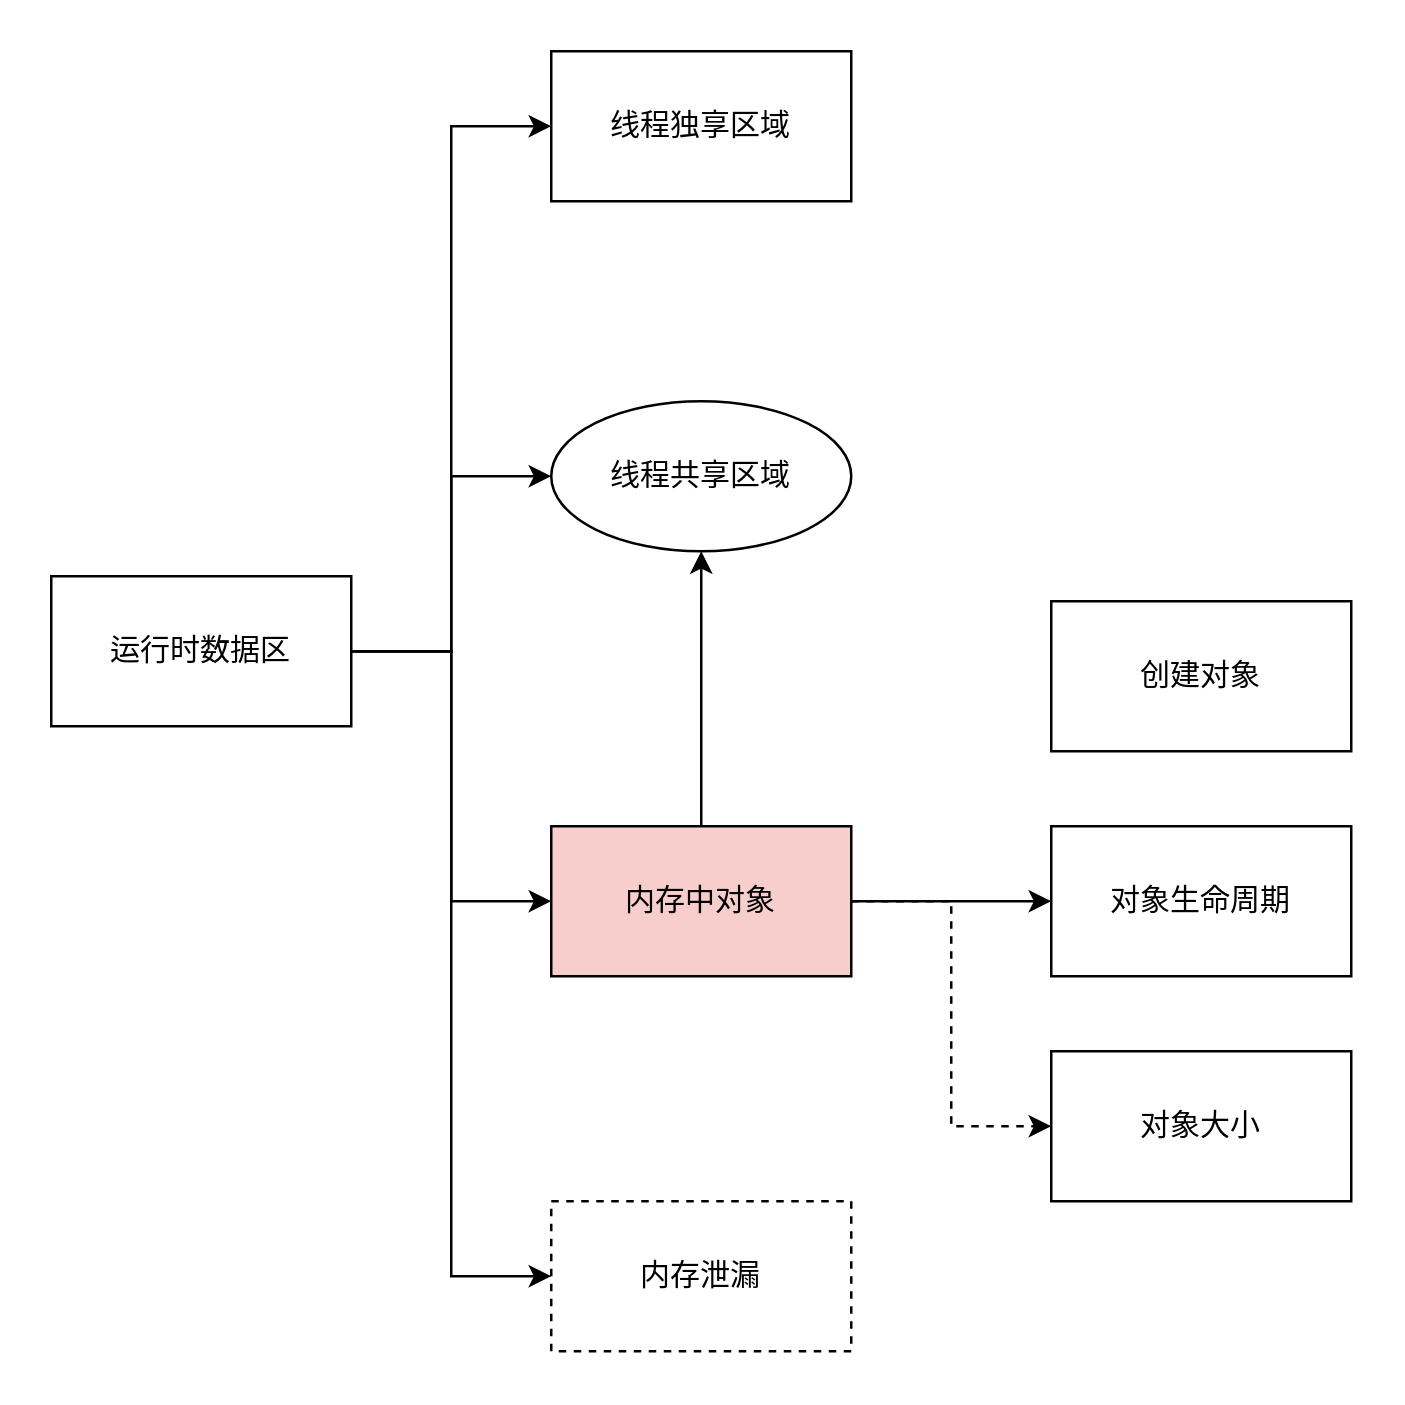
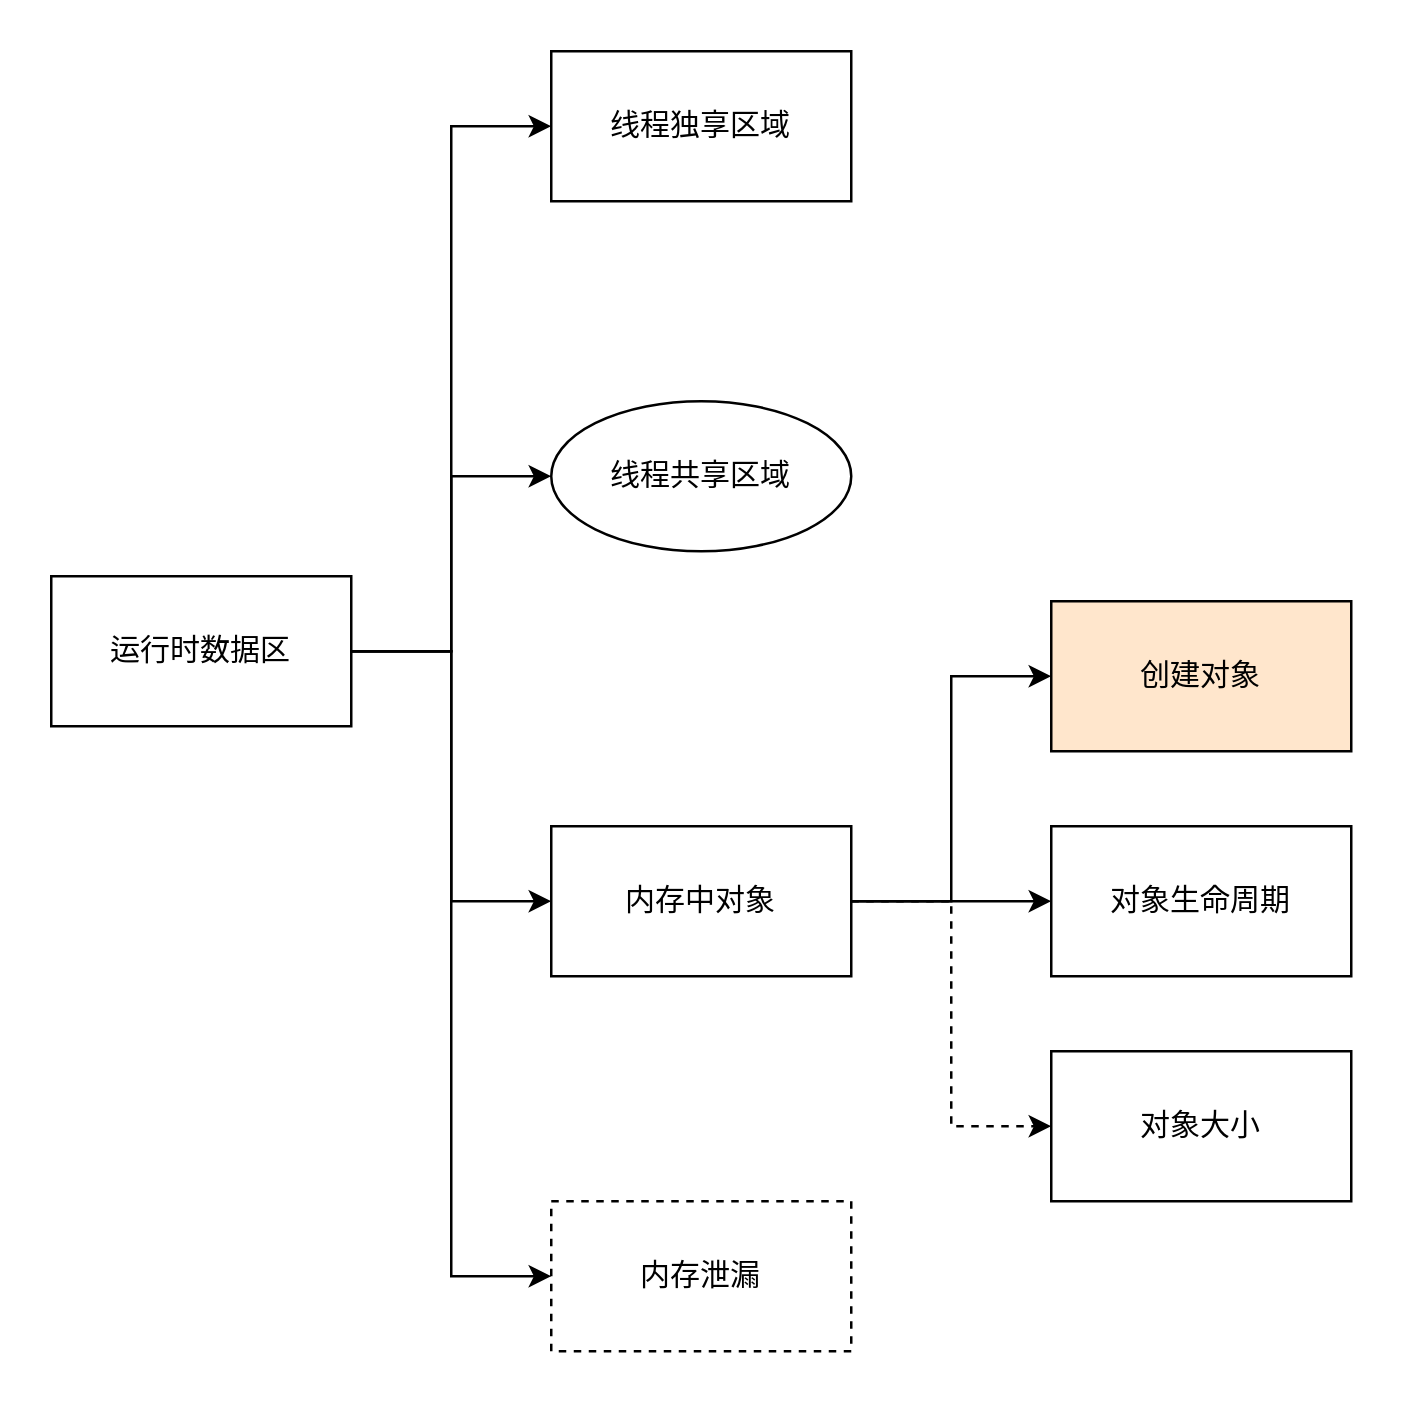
  <mxCell id="0" />
  <mxCell id="1" parent="0" />
  <mxCell id="2" value="" style="edgeStyle=orthogonalEdgeStyle;rounded=0;orthogonalLoop=1;jettySize=auto;html=1;entryX=0;entryY=0.5;entryDx=0;entryDy=0;" edge="1" parent="1" source="6" target="7"><mxGeometry relative="1" as="geometry" /></mxCell>
  <mxCell id="3" style="edgeStyle=orthogonalEdgeStyle;rounded=0;orthogonalLoop=1;jettySize=auto;html=1;entryX=0;entryY=0.5;entryDx=0;entryDy=0;" edge="1" parent="1" source="6" target="8"><mxGeometry relative="1" as="geometry" /></mxCell>
  <mxCell id="4" style="edgeStyle=orthogonalEdgeStyle;rounded=0;orthogonalLoop=1;jettySize=auto;html=1;entryX=0;entryY=0.5;entryDx=0;entryDy=0;" edge="1" parent="1" source="6" target="12"><mxGeometry relative="1" as="geometry" /></mxCell>
  <mxCell id="5" style="edgeStyle=orthogonalEdgeStyle;rounded=0;orthogonalLoop=1;jettySize=auto;html=1;entryX=0;entryY=0.5;entryDx=0;entryDy=0;" edge="1" parent="1" source="6" target="13"><mxGeometry relative="1" as="geometry" /></mxCell>
  <mxCell id="6" value="运行时数据区" style="rounded=0;whiteSpace=wrap;html=1;" vertex="1" parent="1"><mxGeometry x="20" y="230" width="120" height="60" as="geometry" /></mxCell>
  <mxCell id="7" value="线程共享区域" style="ellipse;whiteSpace=wrap;html=1;" vertex="1" parent="1"><mxGeometry x="220" y="160" width="120" height="60" as="geometry" /></mxCell>
  <mxCell id="8" value="线程独享区域" style="rounded=0;whiteSpace=wrap;html=1;" vertex="1" parent="1"><mxGeometry x="220" y="20" width="120" height="60" as="geometry" /></mxCell>
  <mxCell id="9" value="" style="edgeStyle=orthogonalEdgeStyle;rounded=0;orthogonalLoop=1;jettySize=auto;html=1;" edge="1" parent="1" source="12" target="14"><mxGeometry relative="1" as="geometry" /></mxCell>
- <mxCell id="10" style="edgeStyle=orthogonalEdgeStyle;rounded=0;orthogonalLoop=1;jettySize=auto;html=1;" edge="1" parent="1" source="12" target="7"><mxGeometry relative="1" as="geometry" /></mxCell>
+ <mxCell id="10" style="edgeStyle=orthogonalEdgeStyle;rounded=0;orthogonalLoop=1;jettySize=auto;html=1;entryX=0;entryY=0.5;entryDx=0;entryDy=0;" edge="1" parent="1" source="12" target="15"><mxGeometry relative="1" as="geometry" /></mxCell>
  <mxCell id="11" style="edgeStyle=orthogonalEdgeStyle;rounded=0;orthogonalLoop=1;jettySize=auto;html=1;entryX=0;entryY=0.5;entryDx=0;entryDy=0;dashed=1;" edge="1" parent="1" source="12" target="16"><mxGeometry relative="1" as="geometry" /></mxCell>
- <mxCell id="12" value="内存中对象" style="rounded=0;whiteSpace=wrap;html=1;fillColor=#f8cecc;" vertex="1" parent="1"><mxGeometry x="220" y="330" width="120" height="60" as="geometry" /></mxCell>
+ <mxCell id="12" value="内存中对象" style="rounded=0;whiteSpace=wrap;html=1;" vertex="1" parent="1"><mxGeometry x="220" y="330" width="120" height="60" as="geometry" /></mxCell>
  <mxCell id="13" value="内存泄漏" style="rounded=0;whiteSpace=wrap;html=1;dashed=1;" vertex="1" parent="1"><mxGeometry x="220" y="480" width="120" height="60" as="geometry" /></mxCell>
  <mxCell id="14" value="对象生命周期" style="rounded=0;whiteSpace=wrap;html=1;" vertex="1" parent="1"><mxGeometry x="420" y="330" width="120" height="60" as="geometry" /></mxCell>
- <mxCell id="15" value="创建对象" style="rounded=0;whiteSpace=wrap;html=1;" vertex="1" parent="1"><mxGeometry x="420" y="240" width="120" height="60" as="geometry" /></mxCell>
+ <mxCell id="15" value="创建对象" style="rounded=0;whiteSpace=wrap;html=1;fillColor=#ffe6cc;" vertex="1" parent="1"><mxGeometry x="420" y="240" width="120" height="60" as="geometry" /></mxCell>
  <mxCell id="16" value="对象大小" style="rounded=0;whiteSpace=wrap;html=1;" vertex="1" parent="1"><mxGeometry x="420" y="420" width="120" height="60" as="geometry" /></mxCell>
